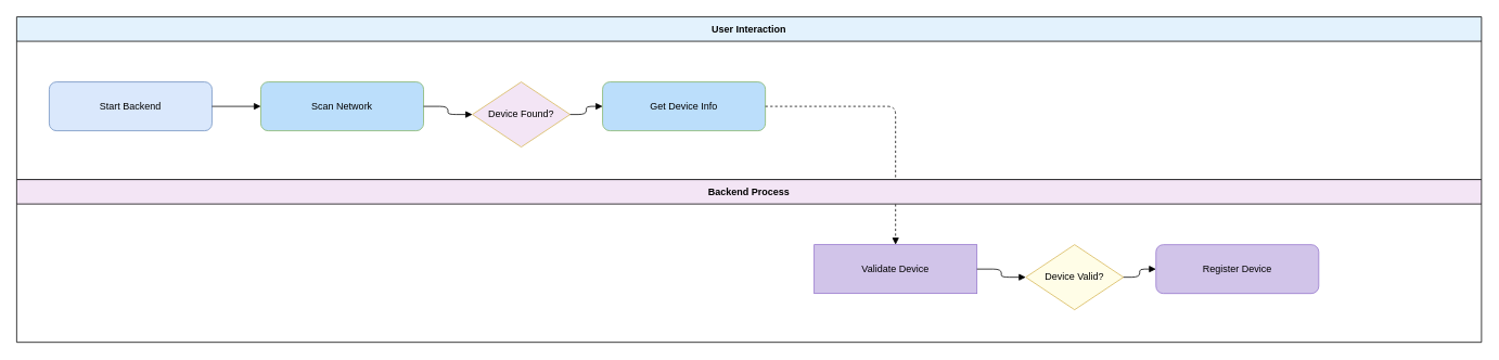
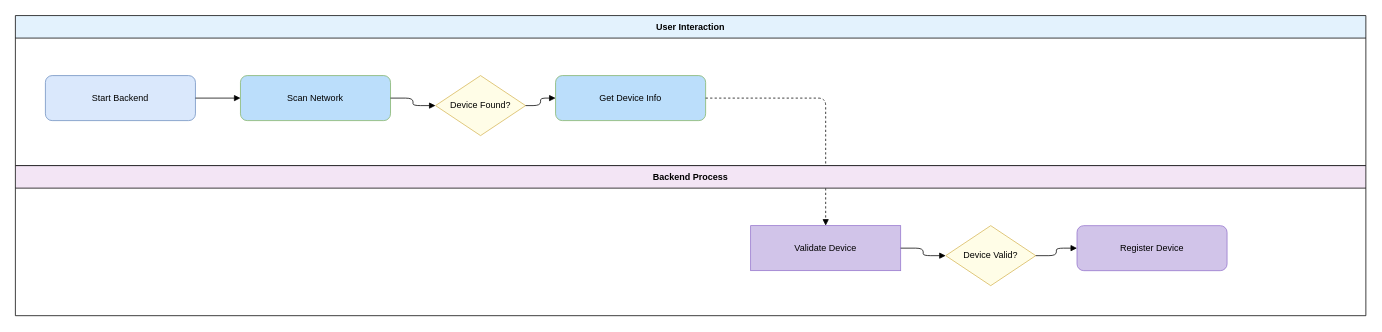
  <mxCell id="0" />
  <mxCell id="1" parent="0" />
  <mxCell id="2" value="User Interaction" style="swimlane;horizontal=1;startSize=30;fillColor=#e3f2fd;" parent="1" vertex="1"><mxGeometry width="1800" height="200" as="geometry" x="20" y="20" /></mxCell>
  <mxCell id="3" value="Backend Process" style="swimlane;horizontal=1;startSize=30;fillColor=#f3e5f5;" parent="1" vertex="1"><mxGeometry y="220" width="1800" height="200" as="geometry" x="20" /></mxCell>
  <mxCell id="4" value="Start Backend" style="rounded=1;whiteSpace=wrap;html=1;fillColor=#dae8fc;strokeColor=#6c8ebf;" parent="2" vertex="1"><mxGeometry x="40" y="80" width="200" height="60" as="geometry" /></mxCell>
  <mxCell id="5" value="Scan Network" style="rounded=1;whiteSpace=wrap;html=1;fillColor=#bbdefb;strokeColor=#82b366;" parent="2" vertex="1"><mxGeometry x="300" y="80" width="200" height="60" as="geometry" /></mxCell>
- <mxCell id="6" value="Device Found?" style="rhombus;whiteSpace=wrap;html=1;fillColor=#f3e5f5;strokeColor=#d6b656;" parent="2" vertex="1"><mxGeometry x="560" y="80" width="120" height="80" as="geometry" /></mxCell>
+ <mxCell id="6" value="Device Found?" style="rhombus;whiteSpace=wrap;html=1;fillColor=#fffde7;strokeColor=#d6b656;" parent="2" vertex="1"><mxGeometry x="560" y="80" width="120" height="80" as="geometry" /></mxCell>
  <mxCell id="7" value="Get Device Info" style="rounded=1;whiteSpace=wrap;html=1;fillColor=#bbdefb;strokeColor=#82b366;" parent="2" vertex="1"><mxGeometry x="720" y="80" width="200" height="60" as="geometry" /></mxCell>
  <mxCell id="8" value="Validate Device" style="whiteSpace=wrap;html=1;fillColor=#d1c4e9;strokeColor=#9575cd;rounded=0;" parent="3" vertex="1"><mxGeometry x="980" y="80" width="200" height="60" as="geometry" /></mxCell>
  <mxCell id="9" value="Device Valid?" style="rhombus;whiteSpace=wrap;html=1;fillColor=#fffde7;strokeColor=#d6b656;" parent="3" vertex="1"><mxGeometry x="1240" y="80" width="120" height="80" as="geometry" /></mxCell>
- <mxCell id="10" value="Register Device" style="rounded=1;whiteSpace=wrap;html=1;fillColor=#d1c4e9;strokeColor=#9575cd;" parent="3" vertex="1"><mxGeometry x="1400" y="80" width="200" height="60" as="geometry" /></mxCell>
+ <mxCell id="10" value="Register Device" style="rounded=1;whiteSpace=wrap;html=1;fillColor=#d1c4e9;strokeColor=#9575cd;" parent="3" vertex="1"><mxGeometry x="1415" y="80" width="200" height="60" as="geometry" /></mxCell>
  <mxCell id="11" style="edgeStyle=orthogonalEdgeStyle;endArrow=block;html=1;" edge="1" parent="2" source="4" target="5"><mxGeometry relative="1" as="geometry" /></mxCell>
  <mxCell id="12" style="edgeStyle=orthogonalEdgeStyle;endArrow=block;html=1;" edge="1" parent="2" source="5" target="6"><mxGeometry relative="1" as="geometry" /></mxCell>
  <mxCell id="13" style="edgeStyle=orthogonalEdgeStyle;endArrow=block;html=1;" edge="1" parent="2" source="6" target="7"><mxGeometry relative="1" as="geometry" /></mxCell>
  <mxCell id="14" style="edgeStyle=orthogonalEdgeStyle;endArrow=block;html=1;dashed=1;" edge="1" parent="2" source="7" target="8"><mxGeometry relative="1" as="geometry" /></mxCell>
  <mxCell id="15" style="edgeStyle=orthogonalEdgeStyle;endArrow=block;html=1;" edge="1" parent="3" source="8" target="9"><mxGeometry relative="1" as="geometry" /></mxCell>
  <mxCell id="16" style="edgeStyle=orthogonalEdgeStyle;endArrow=block;html=1;" edge="1" parent="3" source="9" target="10"><mxGeometry relative="1" as="geometry" /></mxCell>
